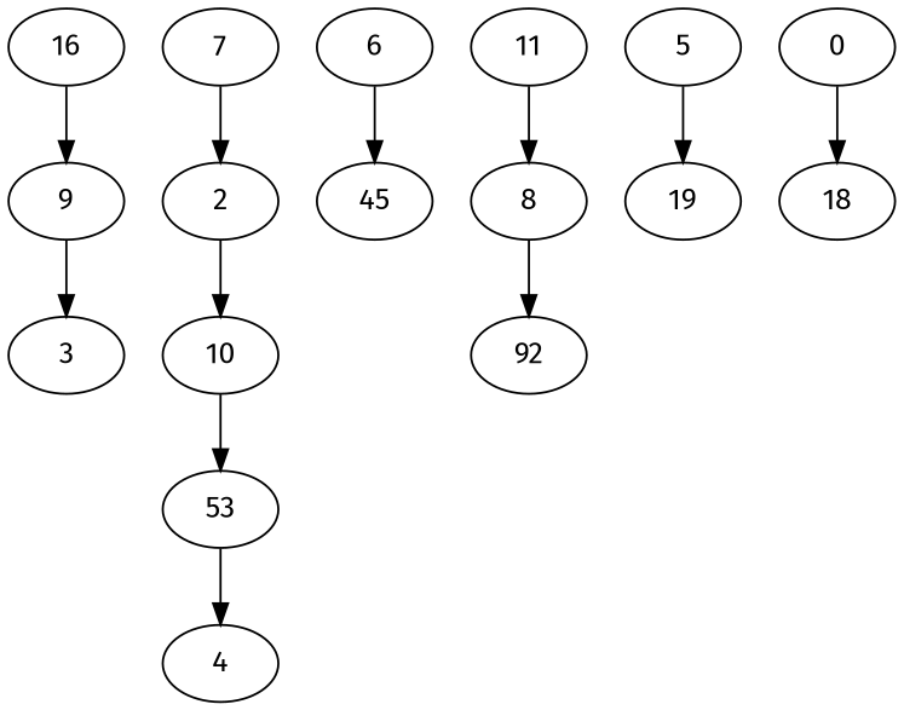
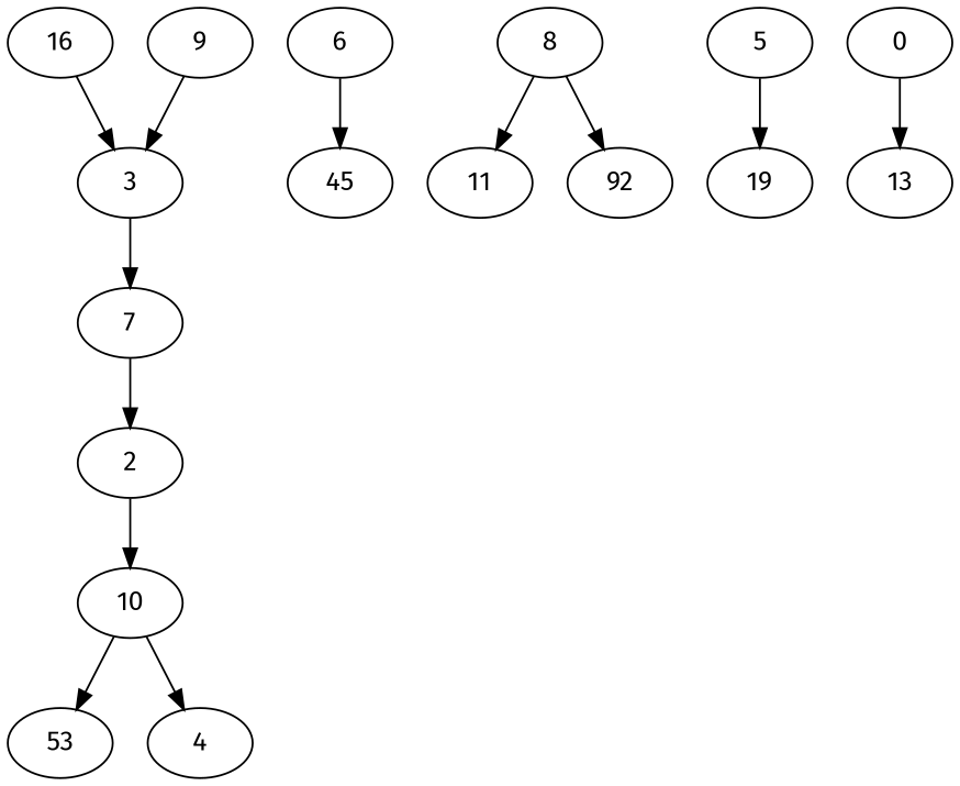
  digraph {
    fontname="Fira Sans"
    node [fontname="Fira Sans"]
    edge [fontname="Fira Sans"]
    16
    9
    3
    7
    2
    10
    n7 [label=53]
    4
    n9 [label=45]
    6
    11
    8
    n13 [label=92]
    5
    19
    0
-   18
-   16 -> 9
+   18 [label=13]
+   16 -> 3
    9 -> 3
+   3 -> 7
    7 -> 2
    2 -> 10
    10 -> n7
-   n7 -> 4
+   10 -> 4
    6 -> n9
-   11 -> 8
+   8 -> 11
    8 -> n13
    5 -> 19
    0 -> 18
  }
